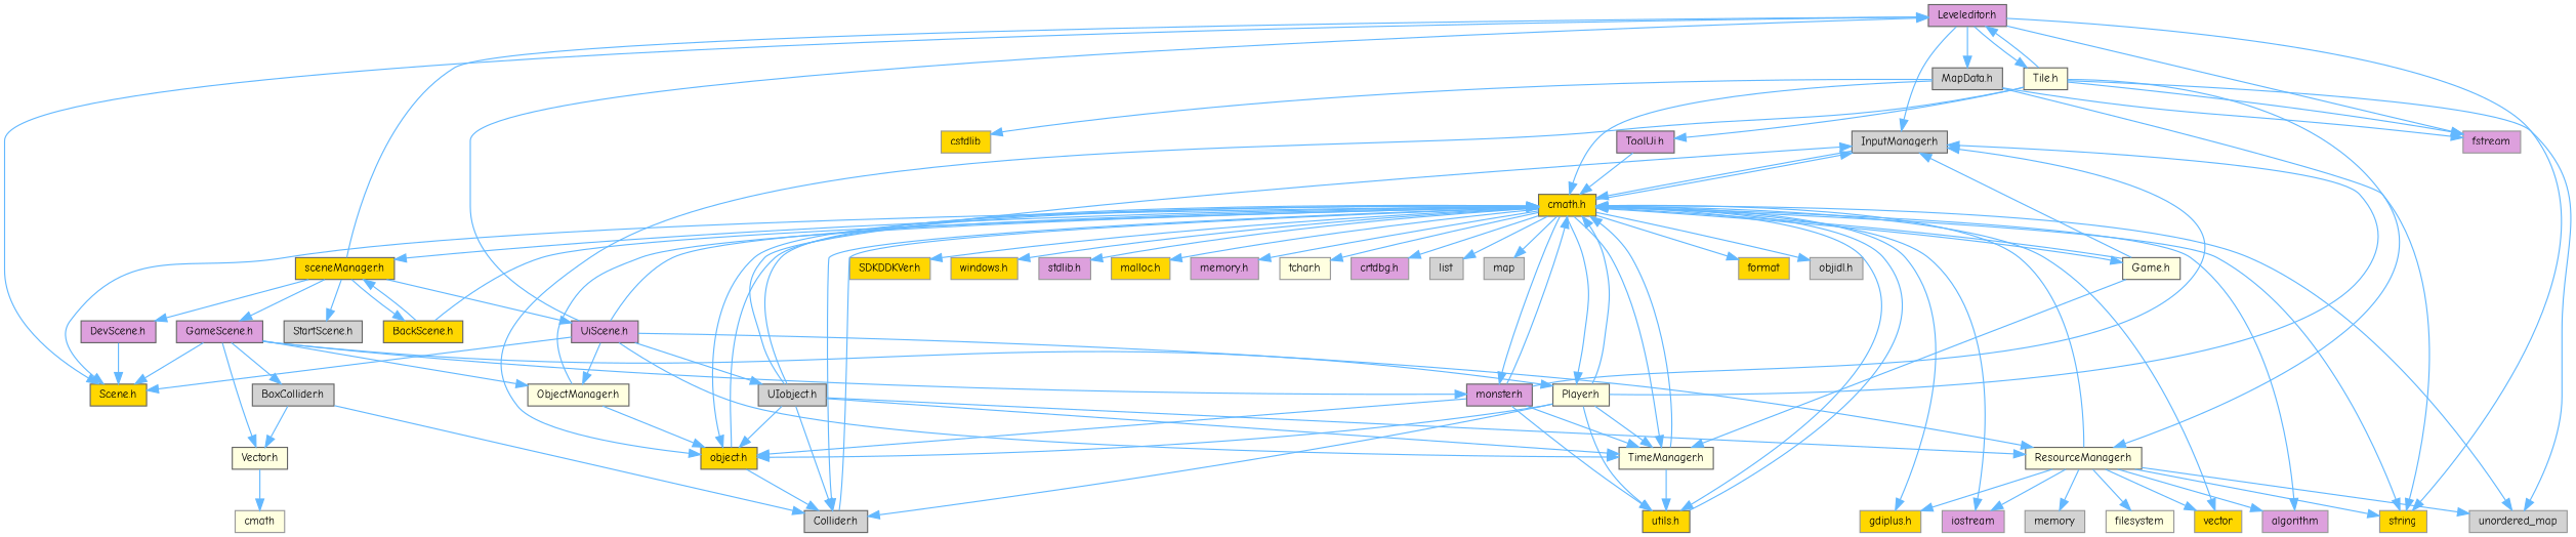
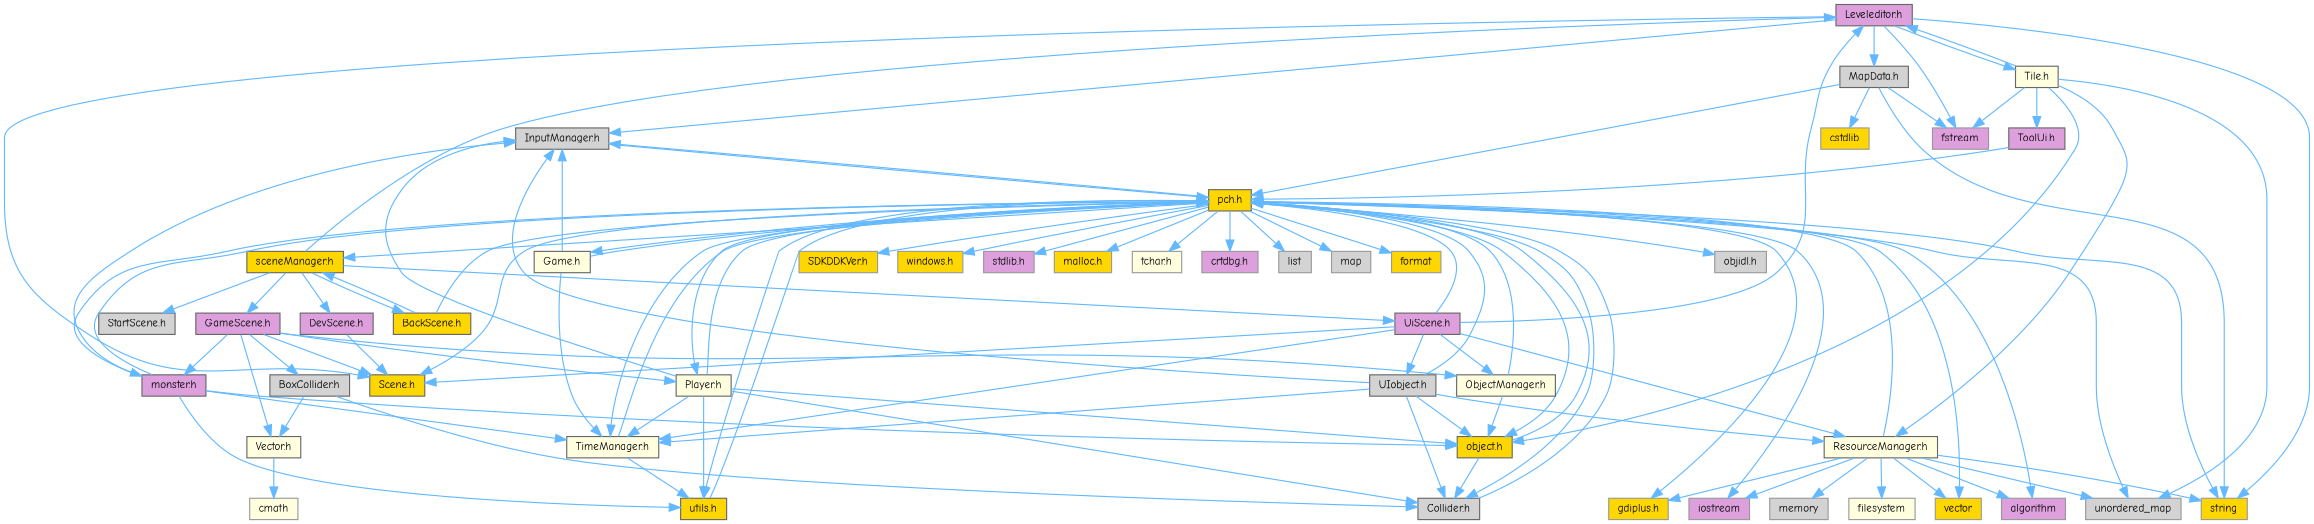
  digraph {
    fontname="Comic Neue"
    node [color=grey40 fillcolor=gold fontname="Comic Neue" fontsize=10 shape=box style=filled]
    edge [color=steelblue1 fontname="Comic Neue" fontsize=10 labelfontname=Helvetica labelfontsize=10 style=solid]
    n1 [color=gray40 fillcolor=plum fontcolor=black height=0.2 label="Leveleditor.h" width=0.4]
    n2 [height=0.2 label="Scene.h" width=0.4]
    n3 [fillcolor=lightgrey height=0.2 label="InputManager.h" width=0.4]
    n4 [color=grey60 height=0.2 label=string width=0.4]
    n5 [fillcolor=lightgrey height=0.2 label="MapData.h" width=0.4]
    n6 [color=grey60 fillcolor=plum height=0.2 label=fstream width=0.4]
    n7 [fillcolor=lightyellow height=0.2 label="Tile.h" width=0.4]
-   n8 [height=0.2 label="cmath.h" width=0.4]
+   n8 [height=0.2 label="pch.h" width=0.4]
    n9 [color=grey60 height=0.2 label=cstdlib width=0.4]
    n10 [color=grey60 fillcolor=lightgrey height=0.2 label=unordered_map width=0.4]
    n11 [height=0.2 label="object.h" width=0.4]
    n12 [fillcolor=lightyellow height=0.2 label="ResourceManager.h" width=0.4]
    n13 [fillcolor=plum height=0.2 label="ToolUi.h" width=0.4]
    n14 [color=grey60 height=0.2 label="SDKDDKVer.h" width=0.4]
    n15 [color=grey60 height=0.2 label="windows.h" width=0.4]
    n16 [color=grey60 fillcolor=plum height=0.2 label="stdlib.h" width=0.4]
    n17 [color=grey60 height=0.2 label="malloc.h" width=0.4]
-   n18 [color=grey60 fillcolor=plum height=0.2 label="memory.h" width=0.4]
    n19 [color=grey60 fillcolor=lightyellow height=0.2 label="tchar.h" width=0.4]
    n20 [color=grey60 fillcolor=plum height=0.2 label="crtdbg.h" width=0.4]
    n21 [color=grey60 fillcolor=plum height=0.2 label=iostream width=0.4]
    n22 [color=grey60 height=0.2 label=vector width=0.4]
    n23 [color=grey60 fillcolor=lightgrey height=0.2 label=list width=0.4]
    n24 [color=grey60 fillcolor=lightgrey height=0.2 label=map width=0.4]
    n25 [color=grey60 fillcolor=plum height=0.2 label=algorithm width=0.4]
    n26 [color=grey60 height=0.2 label=format width=0.4]
    n27 [color=grey60 fillcolor=lightgrey height=0.2 label="objidl.h" width=0.4]
    n28 [color=grey60 height=0.2 label="gdiplus.h" width=0.4]
    n29 [height=0.2 label="sceneManager.h" width=0.4]
    n30 [fillcolor=lightgrey height=0.2 label="Collider.h" width=0.4]
    n31 [fillcolor=lightyellow height=0.2 label="Player.h" width=0.4]
    n32 [fillcolor=lightyellow height=0.2 label="TimeManager.h" width=0.4]
    n33 [height=0.2 label="utils.h" width=0.4]
    n34 [fillcolor=plum height=0.2 label="monster.h" width=0.4]
    n35 [fillcolor=lightyellow height=0.2 label="Game.h" width=0.4]
    n36 [fillcolor=plum height=0.2 label="DevScene.h" width=0.4]
    n37 [fillcolor=plum height=0.2 label="GameScene.h" width=0.4]
    n38 [fillcolor=lightgrey height=0.2 label="StartScene.h" width=0.4]
    n39 [fillcolor=plum height=0.2 label="UiScene.h" width=0.4]
    n40 [height=0.2 label="BackScene.h" width=0.4]
    n41 [fillcolor=lightyellow height=0.2 label="Vector.h" width=0.4]
    n42 [fillcolor=lightyellow height=0.2 label="ObjectManager.h" width=0.4]
    n43 [fillcolor=lightgrey height=0.2 label="BoxCollider.h" width=0.4]
    n44 [fillcolor=lightgrey height=0.2 label="UIobject.h" width=0.4]
    n45 [color=grey60 fillcolor=lightyellow height=0.2 label=cmath width=0.4]
    n46 [color=grey60 fillcolor=lightyellow height=0.2 label=filesystem width=0.4]
    n47 [color=grey60 fillcolor=lightgrey height=0.2 label=memory width=0.4]
    n1 -> n2
    n1 -> n3
    n1 -> n4
    n1 -> n5
    n1 -> n6
    n1 -> n7
    n3 -> n8
    n5 -> n4
    n5 -> n6
    n5 -> n8
    n5 -> n9
    n7 -> n1
    n7 -> n6
    n7 -> n10
    n7 -> n11
    n7 -> n12
    n7 -> n13
    n8 -> n2
    n8 -> n3
    n8 -> n4
    n8 -> n10
    n8 -> n11
    n8 -> n14
    n8 -> n15
    n8 -> n16
    n8 -> n17
-   n8 -> n18
    n8 -> n19
    n8 -> n20
    n8 -> n21
    n8 -> n22
    n8 -> n23
    n8 -> n24
    n8 -> n25
    n8 -> n26
    n8 -> n27
    n8 -> n28
    n8 -> n29
    n8 -> n30
    n8 -> n31
    n8 -> n32
    n8 -> n33
    n8 -> n34
    n8 -> n35
    n11 -> n8
    n11 -> n30
    n12 -> n4
    n12 -> n8
    n12 -> n10
    n12 -> n21
    n12 -> n22
    n12 -> n25
    n12 -> n28
    n12 -> n46
    n12 -> n47
    n13 -> n8
    n29 -> n1
    n29 -> n36
    n29 -> n37
    n29 -> n38
    n29 -> n39
    n29 -> n40
    n30 -> n8
    n31 -> n3
    n31 -> n8
    n31 -> n11
    n31 -> n30
    n31 -> n32
    n31 -> n33
    n32 -> n8
    n32 -> n33
    n33 -> n8
    n34 -> n3
    n34 -> n8
    n34 -> n11
    n34 -> n32
    n34 -> n33
    n35 -> n3
    n35 -> n8
    n35 -> n32
    n36 -> n2
    n37 -> n2
    n37 -> n31
    n37 -> n34
    n37 -> n41
    n37 -> n42
    n37 -> n43
    n39 -> n1
    n39 -> n2
    n39 -> n8
    n39 -> n12
    n39 -> n32
    n39 -> n42
    n39 -> n44
    n40 -> n8
    n40 -> n29
    n41 -> n45
    n42 -> n8
    n42 -> n11
    n43 -> n30
    n43 -> n41
    n44 -> n3
    n44 -> n8
    n44 -> n11
    n44 -> n12
    n44 -> n30
    n44 -> n32
  }
